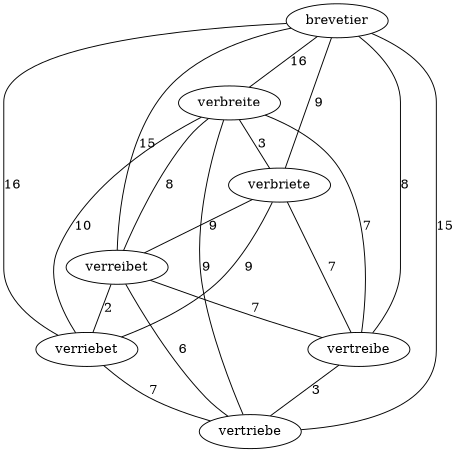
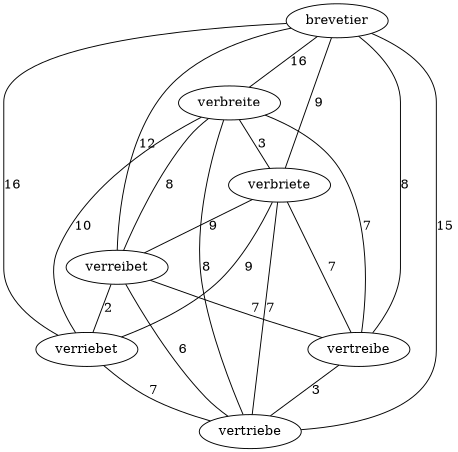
  graph {
    brevetier
    verbreite
    verbriete
    verreibet
    verriebet
    vertreibe
    vertriebe
    brevetier -- verbreite [label=16]
    brevetier -- verbriete [label=9]
-   brevetier -- verreibet [label=15]
+   brevetier -- verreibet [label=12]
    brevetier -- verriebet [label=16]
    brevetier -- vertreibe [label=8]
    brevetier -- vertriebe [label=15]
    verbreite -- verbriete [label=3]
    verbreite -- verreibet [label=8]
    verbreite -- verriebet [label=10]
    verbreite -- vertreibe [label=7]
-   verbreite -- vertriebe [label=9]
+   verbreite -- vertriebe [label=8]
    verbriete -- verreibet [label=9]
    verbriete -- verriebet [label=9]
    verbriete -- vertreibe [label=7]
+   verbriete -- vertriebe [label=7]
    verreibet -- verriebet [label=2]
    verreibet -- vertreibe [label=7]
    verreibet -- vertriebe [label=6]
    verriebet -- vertriebe [label=7]
    vertreibe -- vertriebe [label=3]
  }
